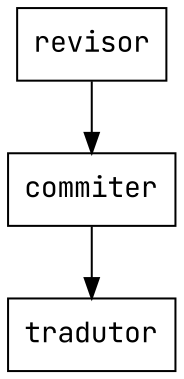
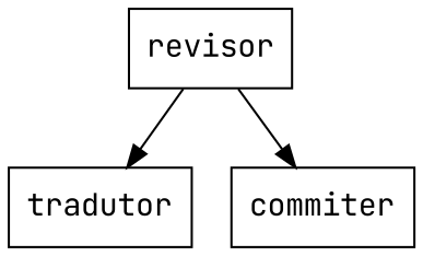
  digraph {
    fontname="JetBrains Mono"
    node [fontname="JetBrains Mono" shape=box]
    edge [fontname="JetBrains Mono"]
    revisor
    tradutor
    commiter
-   commiter -> tradutor
+   revisor -> tradutor
    revisor -> commiter
  }
